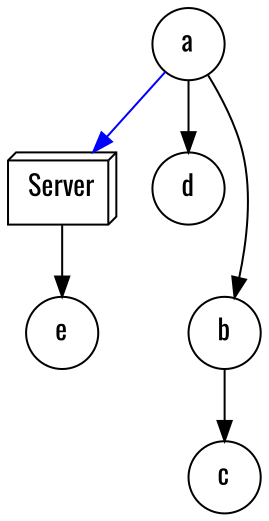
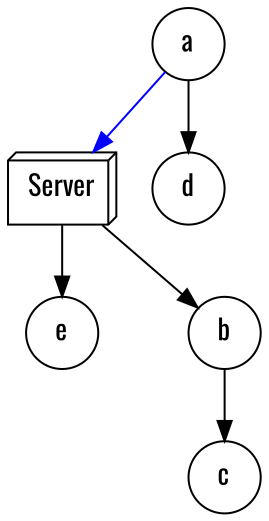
  digraph {
    fontname=Oswald
    node [fontname=Oswald shape=circle]
    edge [fontname=Oswald]
    n1 [label=Server shape=box3d]
    a
    d
    b
    e
    c
-   a -> b
+   n1 -> b
    n1 -> e
    a -> n1 [color=blue]
    a -> d
    b -> c
  }
